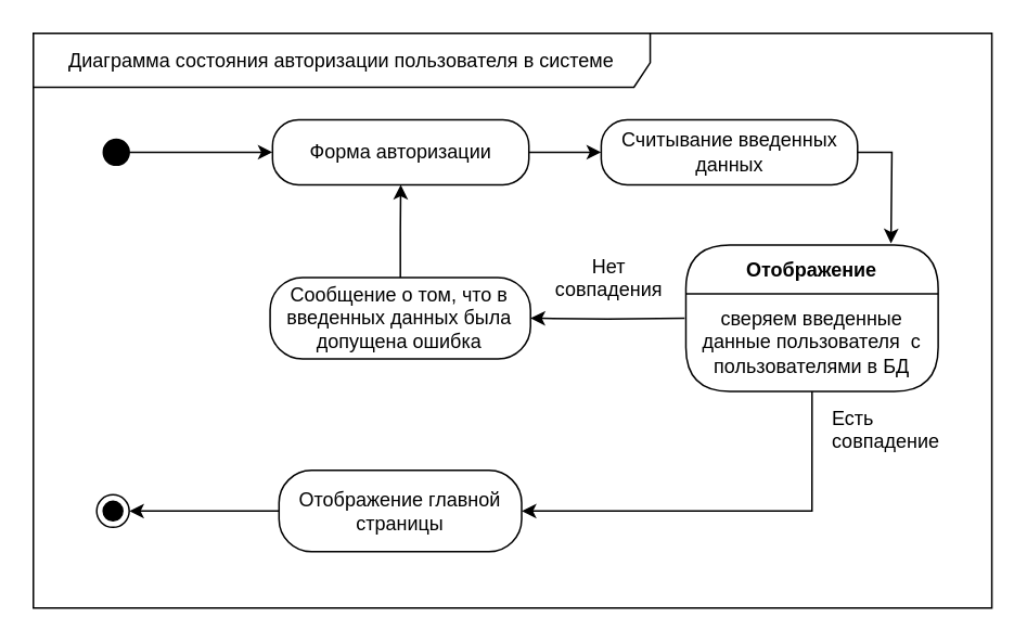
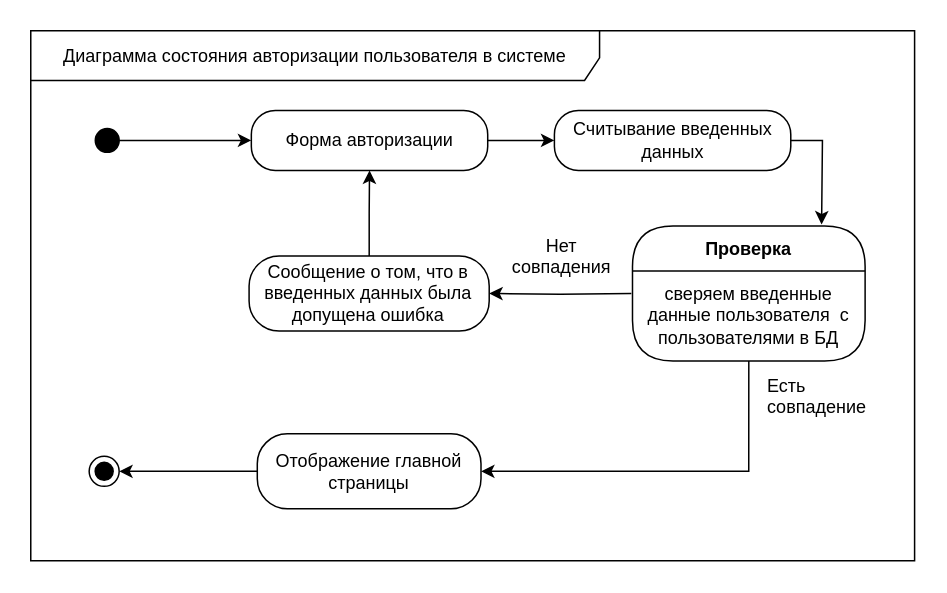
  <mxCell id="0" />
  <mxCell id="1" parent="0" />
  <mxCell id="2" value="" style="ellipse;html=1;shape=endState;fillColor=strokeColor;fontColor=#000000;strokeColor=#000000;container=0;" parent="1" vertex="1"><mxGeometry x="58.91" y="303.5" width="20" height="20" as="geometry" /></mxCell>
  <mxCell id="3" style="edgeStyle=orthogonalEdgeStyle;rounded=0;orthogonalLoop=1;jettySize=auto;html=1;entryX=0;entryY=0.5;entryDx=0;entryDy=0;fontColor=#000000;strokeColor=#000000;" parent="1" source="4" target="6" edge="1"><mxGeometry relative="1" as="geometry" /></mxCell>
  <mxCell id="4" value="" style="ellipse;fillColor=strokeColor;html=1;fontColor=#000000;strokeColor=#000000;container=0;" parent="1" vertex="1"><mxGeometry x="63" y="85.04" width="15.91" height="15.91" as="geometry" /></mxCell>
  <mxCell id="5" style="edgeStyle=orthogonalEdgeStyle;rounded=0;orthogonalLoop=1;jettySize=auto;html=1;exitX=1;exitY=0.5;exitDx=0;exitDy=0;entryX=0;entryY=0.5;entryDx=0;entryDy=0;fontColor=#000000;strokeColor=#000000;" parent="1" source="6" target="14" edge="1"><mxGeometry relative="1" as="geometry" /></mxCell>
  <mxCell id="6" value="&lt;font&gt;Форма авторизации&lt;/font&gt;" style="rounded=1;whiteSpace=wrap;html=1;arcSize=40;fontColor=#000000;fillColor=none;strokeColor=#000000;container=0;" parent="1" vertex="1"><mxGeometry x="166.97" y="73" width="157.5" height="40" as="geometry" /></mxCell>
  <mxCell id="7" value="Есть совпадение" style="text;whiteSpace=wrap;html=1;fontColor=#000000;strokeColor=none;container=0;" parent="1" vertex="1"><mxGeometry x="508.91" y="243" width="60" height="20" as="geometry" /></mxCell>
  <mxCell id="8" value="&lt;div style=&quot;text-align: center;&quot;&gt;Нет совпадения&lt;/div&gt;" style="text;whiteSpace=wrap;html=1;fontColor=#000000;strokeColor=none;container=0;" parent="1" vertex="1"><mxGeometry x="338.91" y="150" width="52.5" height="27" as="geometry" /></mxCell>
  <mxCell id="9" style="edgeStyle=orthogonalEdgeStyle;rounded=0;orthogonalLoop=1;jettySize=auto;html=1;exitX=0;exitY=0.5;exitDx=0;exitDy=0;entryX=1;entryY=0.5;entryDx=0;entryDy=0;fontColor=#000000;strokeColor=#000000;" parent="1" source="10" target="2" edge="1"><mxGeometry relative="1" as="geometry" /></mxCell>
  <mxCell id="10" value="&lt;font&gt;Отображение главной страницы&lt;/font&gt;" style="rounded=1;whiteSpace=wrap;html=1;arcSize=40;fontColor=#000000;fillColor=none;strokeColor=#000000;container=0;" parent="1" vertex="1"><mxGeometry x="170.94" y="288.5" width="149.06" height="50" as="geometry" /></mxCell>
  <mxCell id="11" style="edgeStyle=orthogonalEdgeStyle;rounded=0;orthogonalLoop=1;jettySize=auto;html=1;entryX=0.5;entryY=1;entryDx=0;entryDy=0;fontColor=#000000;strokeColor=#000000;" parent="1" source="12" target="6" edge="1"><mxGeometry relative="1" as="geometry" /></mxCell>
  <mxCell id="12" value="&lt;div&gt;&lt;font&gt;Сообщение о том, что в введенных данных была допущена ошибка&lt;/font&gt;&lt;br&gt;&lt;/div&gt;" style="rounded=1;whiteSpace=wrap;html=1;arcSize=40;fontColor=#000000;fillColor=none;strokeColor=#000000;container=0;" parent="1" vertex="1"><mxGeometry x="165.47" y="170" width="160" height="50" as="geometry" /></mxCell>
  <mxCell id="13" style="edgeStyle=orthogonalEdgeStyle;rounded=0;orthogonalLoop=1;jettySize=auto;html=1;exitX=0;exitY=0.25;exitDx=0;exitDy=0;entryX=1;entryY=0.5;entryDx=0;entryDy=0;fontColor=#000000;strokeColor=#000000;" parent="1" target="12" edge="1"><mxGeometry relative="1" as="geometry"><mxPoint x="420.16" y="195" as="sourcePoint" /></mxGeometry></mxCell>
  <mxCell id="14" value="&lt;font&gt;Считывание введенных данных&lt;/font&gt;" style="rounded=1;whiteSpace=wrap;html=1;arcSize=40;fontColor=#000000;fillColor=none;strokeColor=#000000;container=0;" parent="1" vertex="1"><mxGeometry x="368.91" y="73" width="157.5" height="40" as="geometry" /></mxCell>
  <mxCell id="15" style="edgeStyle=orthogonalEdgeStyle;rounded=0;orthogonalLoop=1;jettySize=auto;html=1;exitX=1;exitY=0.5;exitDx=0;exitDy=0;entryX=0.818;entryY=-0.011;entryDx=0;entryDy=0;entryPerimeter=0;fontColor=#000000;strokeColor=#000000;" parent="1" source="14" edge="1"><mxGeometry relative="1" as="geometry"><mxPoint x="546.95" y="149.01" as="targetPoint" /></mxGeometry></mxCell>
  <mxCell id="16" value="Диаграмма состояния авторизации пользователя в системе" style="shape=umlFrame;whiteSpace=wrap;html=1;pointerEvents=0;width=379;height=33;fontColor=#000000;strokeColor=#000000;container=0;" parent="1" vertex="1"><mxGeometry x="20" y="20" width="588.91" height="353" as="geometry" /></mxCell>
  <mxCell id="17" style="edgeStyle=orthogonalEdgeStyle;rounded=0;orthogonalLoop=1;jettySize=auto;html=1;exitX=0.5;exitY=1;exitDx=0;exitDy=0;entryX=1;entryY=0.5;entryDx=0;entryDy=0;strokeColor=#000000;" edge="1" parent="1" source="18" target="10"><mxGeometry relative="1" as="geometry" /></mxCell>
- <mxCell id="18" value="Отображение" style="swimlane;fontStyle=1;align=center;verticalAlign=middle;childLayout=stackLayout;horizontal=1;startSize=30;horizontalStack=0;resizeParent=0;resizeLast=1;container=0;fontColor=default;collapsible=0;rounded=1;arcSize=30;strokeColor=default;fillColor=none;swimlaneFillColor=none;dropTarget=0;" parent="1" vertex="1"><mxGeometry x="420.94" y="150" width="155" height="90" as="geometry" /></mxCell>
+ <mxCell id="18" value="Проверка" style="swimlane;fontStyle=1;align=center;verticalAlign=middle;childLayout=stackLayout;horizontal=1;startSize=30;horizontalStack=0;resizeParent=0;resizeLast=1;container=0;fontColor=default;collapsible=0;rounded=1;arcSize=30;strokeColor=default;fillColor=none;swimlaneFillColor=none;dropTarget=0;" parent="1" vertex="1"><mxGeometry x="420.94" y="150" width="155" height="90" as="geometry" /></mxCell>
  <mxCell id="19" value="&lt;font&gt;сверяем введенные данные пользователя&amp;nbsp; с пользователями в БД&lt;/font&gt;" style="text;html=1;align=center;verticalAlign=middle;spacingLeft=4;spacingRight=4;whiteSpace=wrap;overflow=hidden;rotatable=0;fontColor=default;labelBackgroundColor=none;container=0;" parent="1" vertex="1"><mxGeometry x="420.94" y="180" width="155" height="60" as="geometry" /></mxCell>
